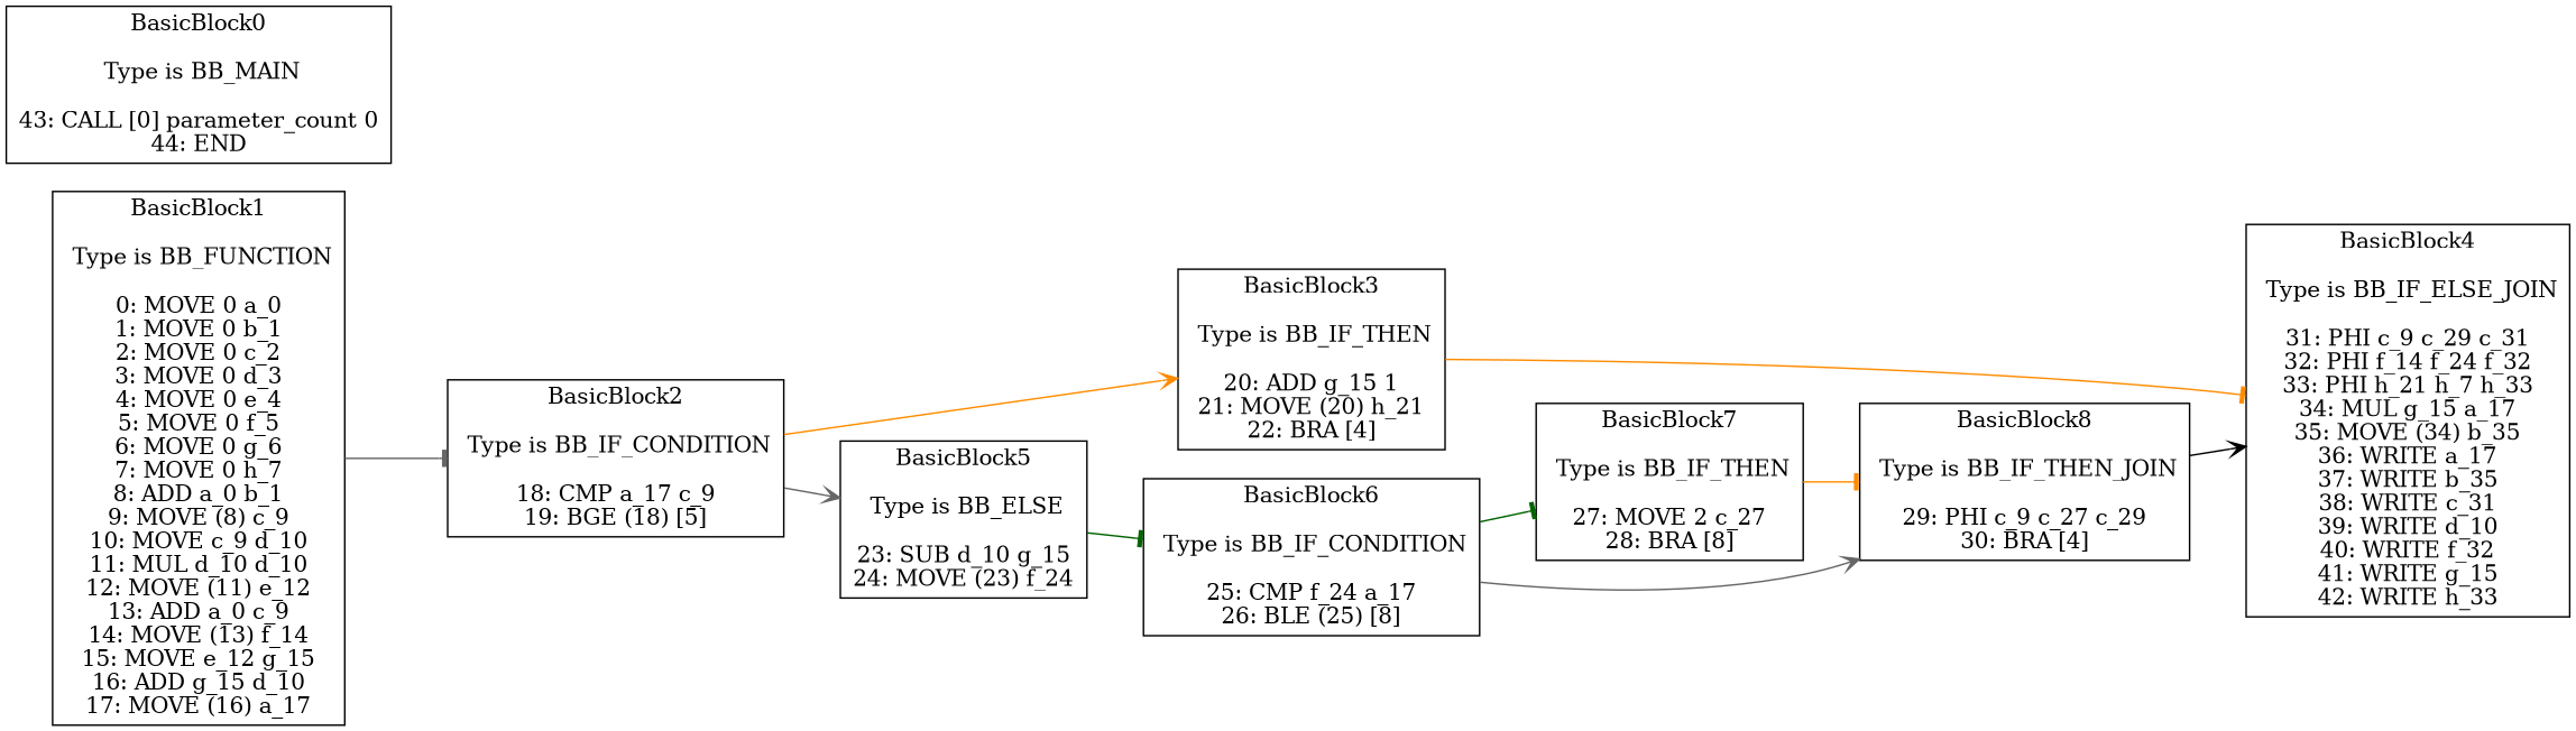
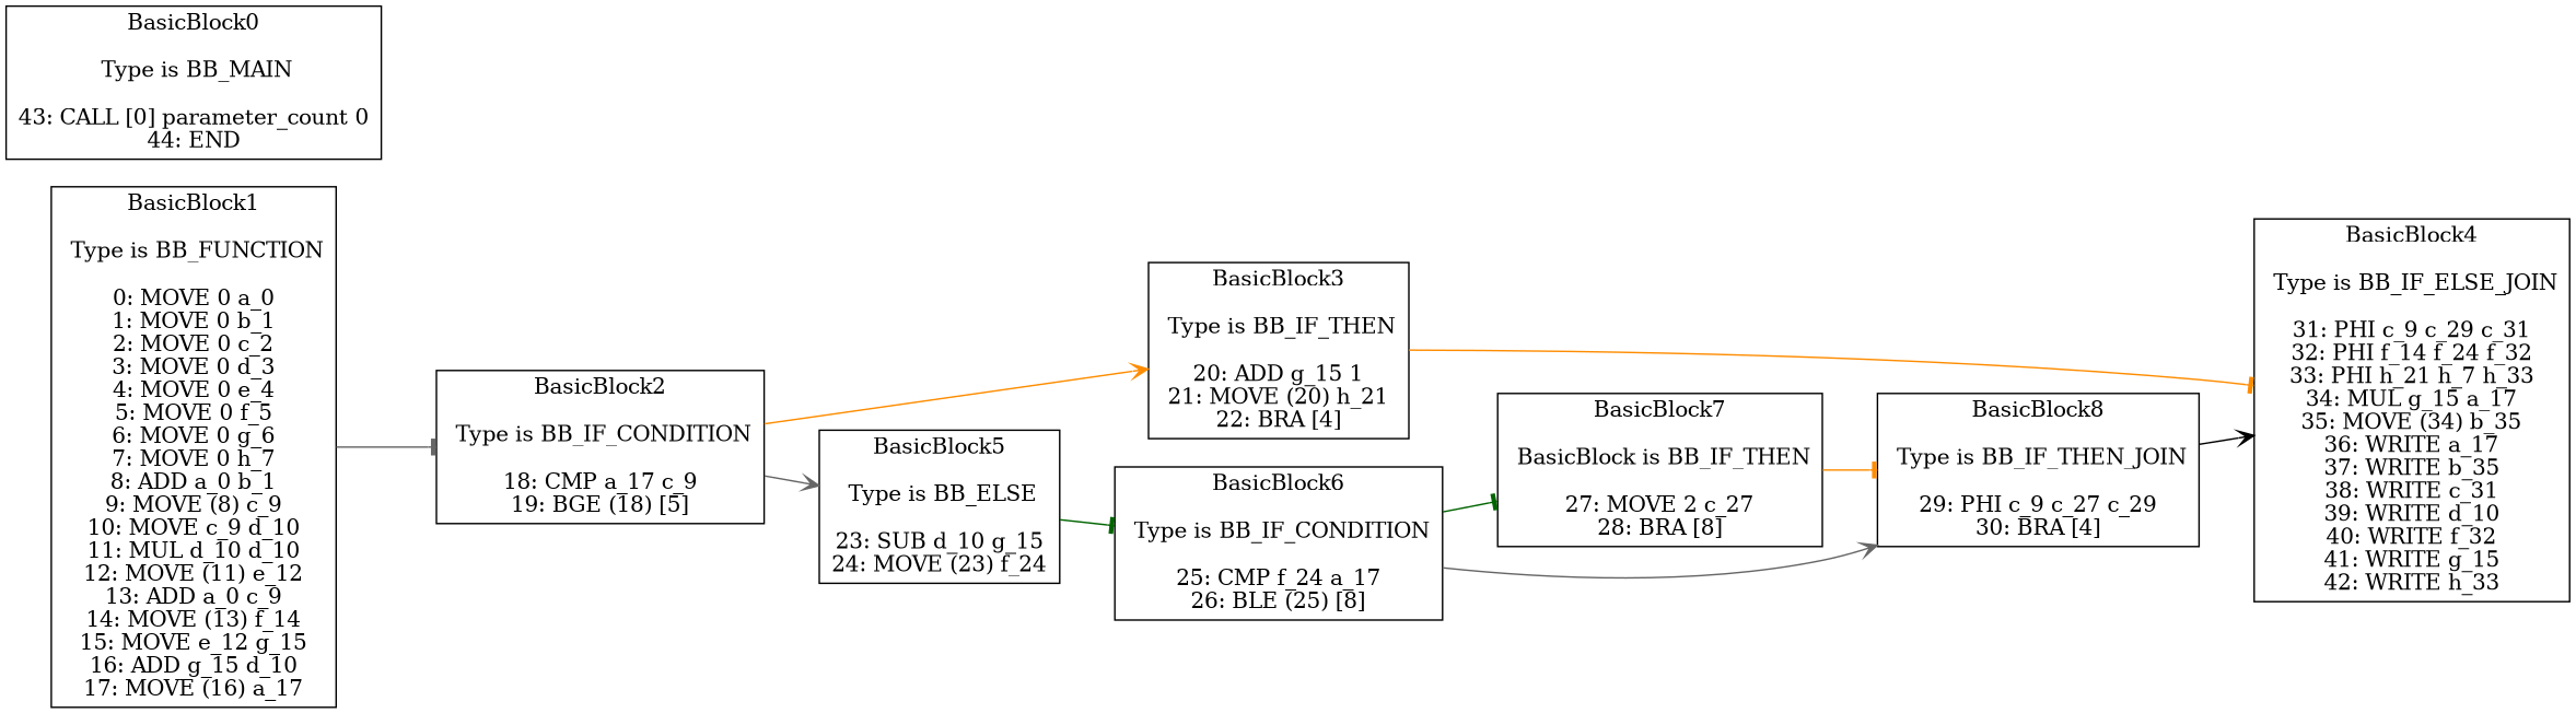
  digraph {
    rankdir=LR
    node [shape=box]
    edge [color=gray40 arrowhead=tee]
    n1 [label="BasicBlock1\n\n Type is BB_FUNCTION\n\n0: MOVE 0 a_0\n1: MOVE 0 b_1\n2: MOVE 0 c_2\n3: MOVE 0 d_3\n4: MOVE 0 e_4\n5: MOVE 0 f_5\n6: MOVE 0 g_6\n7: MOVE 0 h_7\n8: ADD a_0 b_1\n9: MOVE (8) c_9\n10: MOVE c_9 d_10\n11: MUL d_10 d_10\n12: MOVE (11) e_12\n13: ADD a_0 c_9\n14: MOVE (13) f_14\n15: MOVE e_12 g_15\n16: ADD g_15 d_10\n17: MOVE (16) a_17\n"]
    n2 [label="BasicBlock2\n\n Type is BB_IF_CONDITION\n\n18: CMP a_17 c_9\n19: BGE (18) [5]\n"]
    n3 [label="BasicBlock3\n\n Type is BB_IF_THEN\n\n20: ADD g_15 1\n21: MOVE (20) h_21\n22: BRA [4]\n"]
    n4 [label="BasicBlock5\n\n Type is BB_ELSE\n\n23: SUB d_10 g_15\n24: MOVE (23) f_24\n"]
    n5 [label="BasicBlock4\n\n Type is BB_IF_ELSE_JOIN\n\n31: PHI c_9 c_29 c_31\n32: PHI f_14 f_24 f_32\n33: PHI h_21 h_7 h_33\n34: MUL g_15 a_17\n35: MOVE (34) b_35\n36: WRITE a_17\n37: WRITE b_35\n38: WRITE c_31\n39: WRITE d_10\n40: WRITE f_32\n41: WRITE g_15\n42: WRITE h_33\n"]
    n6 [label="BasicBlock6\n\n Type is BB_IF_CONDITION\n\n25: CMP f_24 a_17\n26: BLE (25) [8]\n"]
-   n7 [label="BasicBlock7\n\n Type is BB_IF_THEN\n\n27: MOVE 2 c_27\n28: BRA [8]\n"]
+   n7 [label="BasicBlock7\n\n BasicBlock is BB_IF_THEN\n\n27: MOVE 2 c_27\n28: BRA [8]\n"]
    n8 [label="BasicBlock8\n\n Type is BB_IF_THEN_JOIN\n\n29: PHI c_9 c_27 c_29\n30: BRA [4]\n"]
    n9 [label="BasicBlock0\n\n Type is BB_MAIN\n\n43: CALL [0] parameter_count 0\n44: END\n"]
    n1 -> n2
    n2 -> n3 [color=darkorange arrowhead=vee]
    n2 -> n4 [arrowhead=vee]
    n3 -> n5 [color=darkorange]
    n4 -> n6 [color=darkgreen]
    n6 -> n7 [color=darkgreen]
    n6 -> n8 [arrowhead=vee]
    n7 -> n8 [color=darkorange]
    n8 -> n5 [color=black arrowhead=vee]
  }
